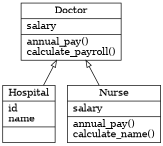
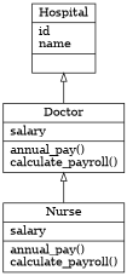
  digraph {
    rankdir=BT
    node [shape=record]
    edge [arrowhead=empty arrowtail=none]
    n1 [label="{Doctor|salary\l|annual_pay()\lcalculate_payroll()\l}"]
    n2 [label="{Hospital|id\lname\l|}"]
-   n3 [label="{Nurse|salary\l|annual_pay()\lcalculate_name()\l}"]
-   n2 -> n1
+   n3 [label="{Nurse|salary\l|annual_pay()\lcalculate_payroll()\l}"]
+   n1 -> n2
    n3 -> n1
  }
